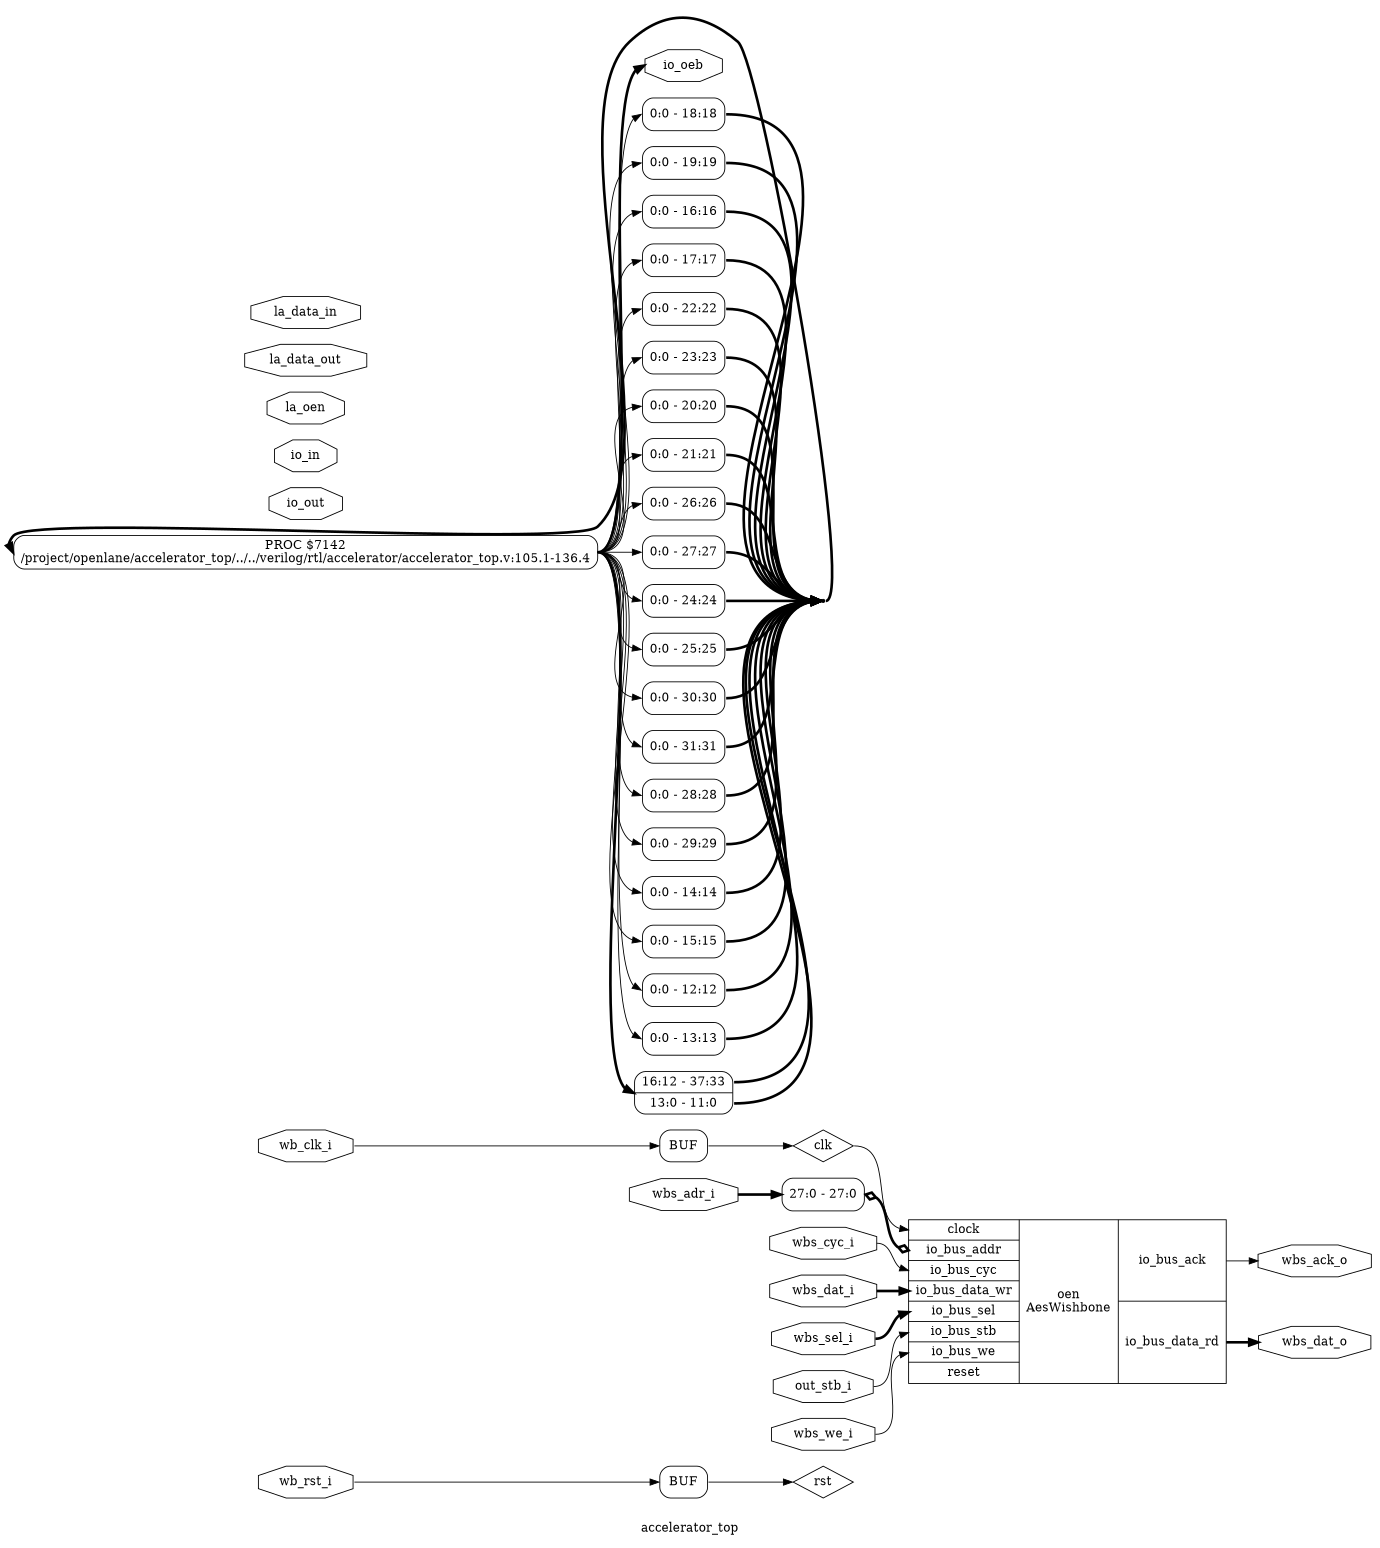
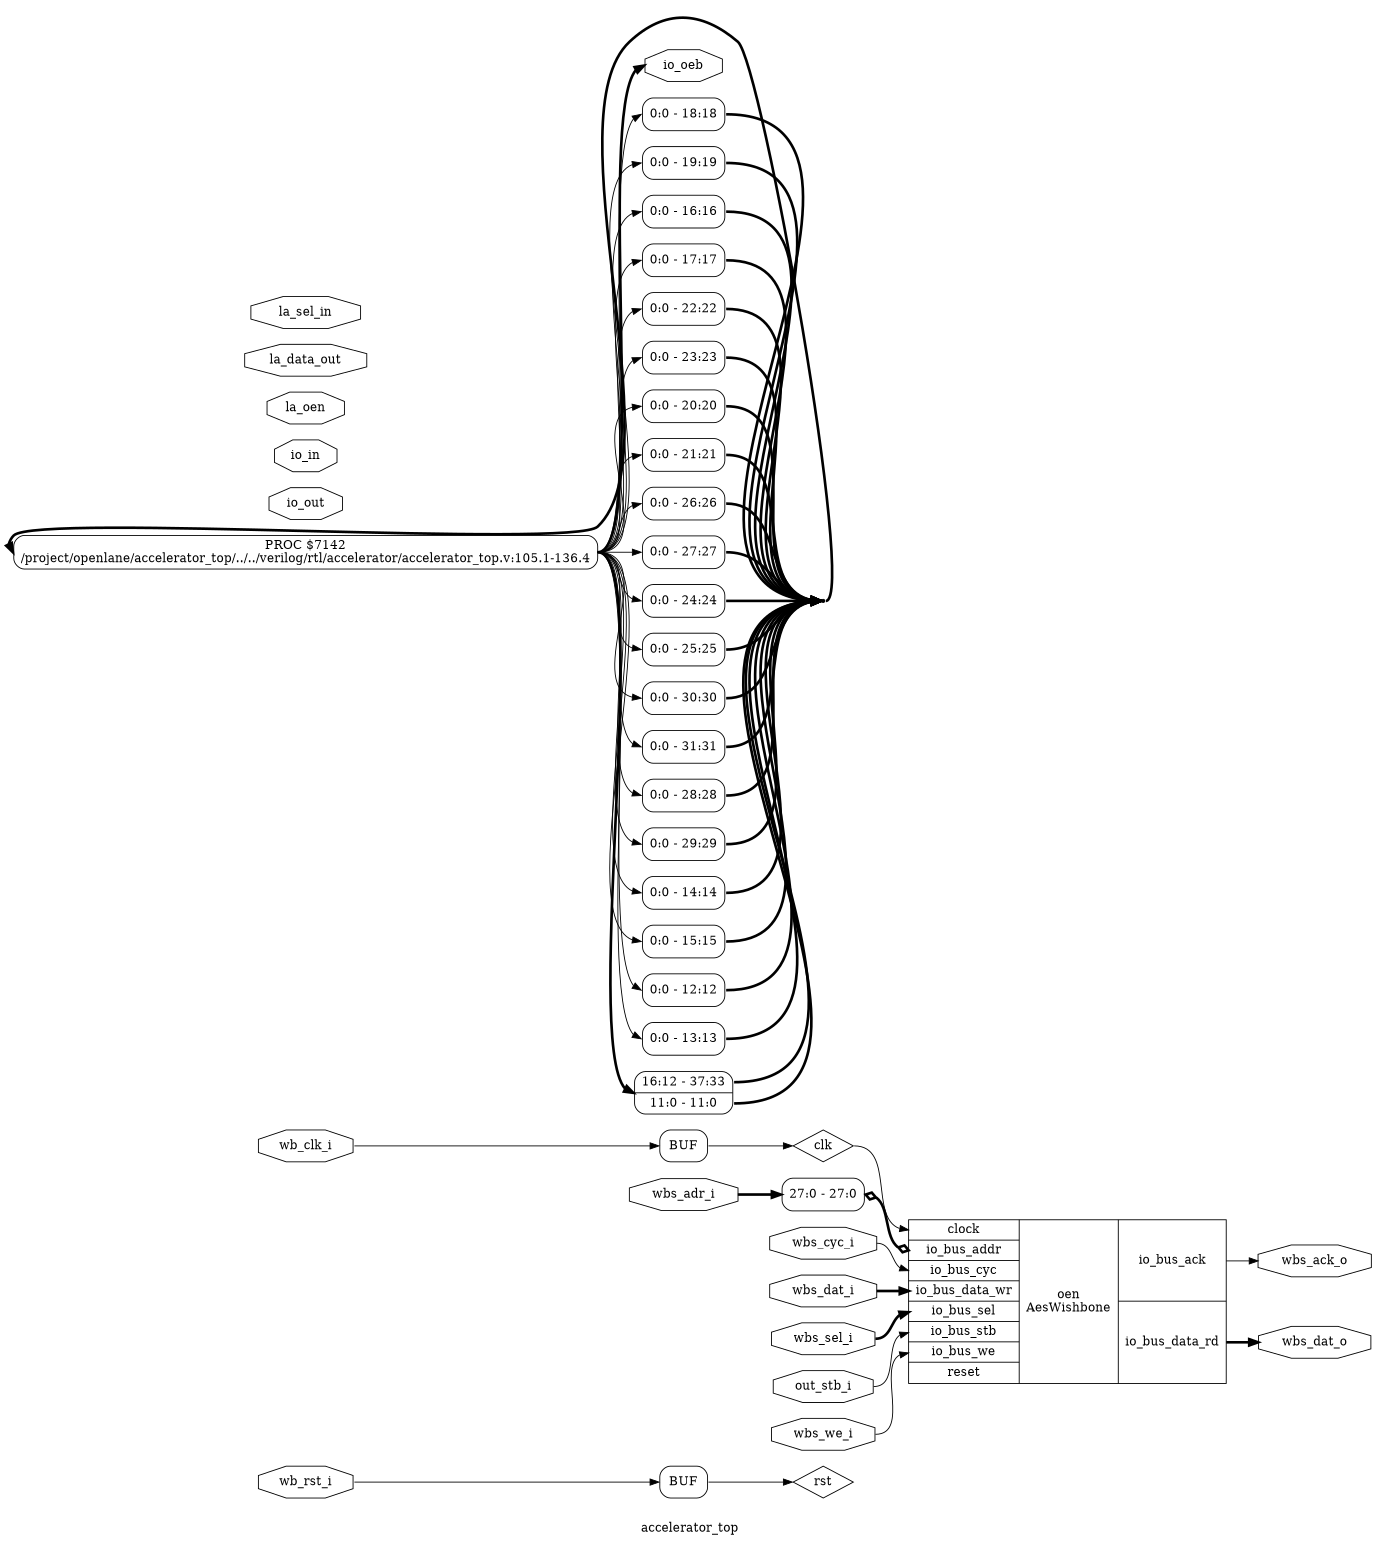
  digraph {
    label=accelerator_top
    rankdir=LR
    remincross=true
    node [shape=record style=rounded]
    edge [color=black headport=w style="setlinewidth(3)" tailport=e]
    n2 [color=black fontcolor=black label=rst shape=diamond style=""]
    c30 [label="{{<p20> clock|<p21> io_bus_addr|<p22> io_bus_cyc|<p23> io_bus_data_wr|<p24> io_bus_sel|<p25> io_bus_stb|<p26> io_bus_we|<p27> reset}|oen\nAesWishbone|{<p28> io_bus_ack|<p29> io_bus_data_rd}}" style=""]
    n10 [color=black fontcolor=black label=wbs_dat_o shape=octagon style=""]
    n11 [color=black fontcolor=black label=wbs_ack_o shape=octagon style=""]
    n3 [color=black fontcolor=black label=clk shape=diamond style=""]
    n4 [color=black fontcolor=black label=io_oeb shape=octagon style=""]
    n5 [color=black fontcolor=black label=io_out shape=octagon style=""]
    n6 [color=black fontcolor=black label=io_in shape=octagon style=""]
    n7 [color=black fontcolor=black label=la_oen shape=octagon style=""]
    n8 [color=black fontcolor=black label=la_data_out shape=octagon style=""]
-   n9 [color=black fontcolor=black label=la_data_in shape=octagon style=""]
+   n9 [color=black fontcolor=black label=la_sel_in shape=octagon style=""]
    n12 [color=black fontcolor=black label=wbs_adr_i shape=octagon style=""]
    x0 [label="<s0> 27:0 - 27:0 "]
    n13 [color=black fontcolor=black label=wbs_dat_i shape=octagon style=""]
    n14 [color=black fontcolor=black label=wbs_sel_i shape=octagon style=""]
    n15 [color=black fontcolor=black label=wbs_we_i shape=octagon style=""]
    n16 [color=black fontcolor=black label=wbs_cyc_i shape=octagon style=""]
    n17 [color=black fontcolor=black label=out_stb_i shape=octagon style=""]
    n18 [color=black fontcolor=black label=wb_rst_i shape=octagon style=""]
    x25 [label=BUF shape=box]
    n19 [color=black fontcolor=black label=wb_clk_i shape=octagon style=""]
    x24 [label=BUF shape=box]
    n1 [shape=point style=""]
    p1 [label="PROC $7142\n/project/openlane/accelerator_top/../../verilog/rtl/accelerator/accelerator_top.v:105.1-136.4" shape=box]
    x3 [label="<s0> 0:0 - 18:18 "]
    x4 [label="<s0> 0:0 - 19:19 "]
    x5 [label="<s0> 0:0 - 16:16 "]
    x6 [label="<s0> 0:0 - 17:17 "]
    x7 [label="<s0> 0:0 - 22:22 "]
    x8 [label="<s0> 0:0 - 23:23 "]
    x9 [label="<s0> 0:0 - 20:20 "]
    x10 [label="<s0> 0:0 - 21:21 "]
    x11 [label="<s0> 0:0 - 26:26 "]
    x12 [label="<s0> 0:0 - 27:27 "]
    x13 [label="<s0> 0:0 - 24:24 "]
    x14 [label="<s0> 0:0 - 25:25 "]
    x15 [label="<s0> 0:0 - 30:30 "]
    x16 [label="<s0> 0:0 - 31:31 "]
    x17 [label="<s0> 0:0 - 28:28 "]
    x18 [label="<s0> 0:0 - 29:29 "]
    x19 [label="<s0> 0:0 - 14:14 "]
    x20 [label="<s0> 0:0 - 15:15 "]
    x21 [label="<s0> 0:0 - 12:12 "]
    x22 [label="<s0> 0:0 - 13:13 "]
-   x23 [label="<s1> 16:12 - 37:33 |<s0> 13:0 - 11:0 "]
+   x23 [label="<s1> 16:12 - 37:33 |<s0> 11:0 - 11:0 "]
    c30 -> n10 [tailport="p29:e"]
    c30 -> n11 [tailport="p28:e" style=""]
    n3 -> c30 [headport="p20:w" style=""]
    n12 -> x0 [headport="s0:w"]
    x0 -> c30 [arrowhead=odiamond arrowtail=odiamond dir=both headport="p21:w"]
    n13 -> c30 [headport="p23:w"]
    n14 -> c30 [headport="p24:w"]
    n15 -> c30 [headport="p26:w" style=""]
    n16 -> c30 [headport="p22:w" style=""]
    n17 -> c30 [headport="p25:w" style=""]
    n18 -> x25 [headport="w:w" style=""]
    x25 -> n2 [tailport="e:e" style=""]
    n19 -> x24 [headport="w:w" style=""]
    x24 -> n3 [tailport="e:e" style=""]
    n1 -> p1
    p1 -> n4
    p1 -> x3 [style=""]
    p1 -> x4 [style=""]
    p1 -> x5 [style=""]
    p1 -> x6 [style=""]
    p1 -> x7 [style=""]
    p1 -> x8 [style=""]
    p1 -> x9 [style=""]
    p1 -> x10 [style=""]
    p1 -> x11 [style=""]
    p1 -> x12 [style=""]
    p1 -> x13 [style=""]
    p1 -> x14 [style=""]
    p1 -> x15 [style=""]
    p1 -> x16 [style=""]
    p1 -> x17 [style=""]
    p1 -> x18 [style=""]
    p1 -> x19 [style=""]
    p1 -> x20 [style=""]
    p1 -> x21 [style=""]
    p1 -> x22 [style=""]
    p1 -> x23
    x3 -> n1 [tailport="s0:e"]
    x4 -> n1 [tailport="s0:e"]
    x5 -> n1 [tailport="s0:e"]
    x6 -> n1 [tailport="s0:e"]
    x7 -> n1 [tailport="s0:e"]
    x8 -> n1 [tailport="s0:e"]
    x9 -> n1 [tailport="s0:e"]
    x10 -> n1 [tailport="s0:e"]
    x11 -> n1 [tailport="s0:e"]
    x12 -> n1 [tailport="s0:e"]
    x13 -> n1 [tailport="s0:e"]
    x14 -> n1 [tailport="s0:e"]
    x15 -> n1 [tailport="s0:e"]
    x16 -> n1 [tailport="s0:e"]
    x17 -> n1 [tailport="s0:e"]
    x18 -> n1 [tailport="s0:e"]
    x19 -> n1 [tailport="s0:e"]
    x20 -> n1 [tailport="s0:e"]
    x21 -> n1 [tailport="s0:e"]
    x22 -> n1 [tailport="s0:e"]
    x23 -> n1 [tailport="s0:e"]
    x23 -> n1 [tailport="s1:e"]
  }
